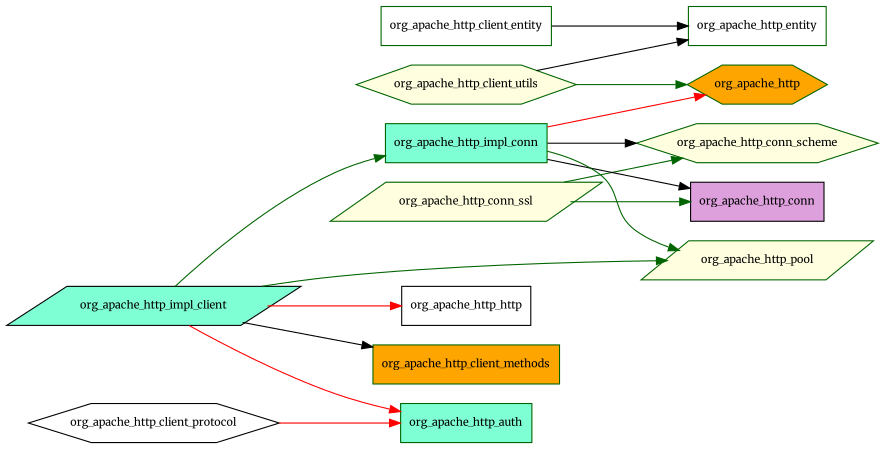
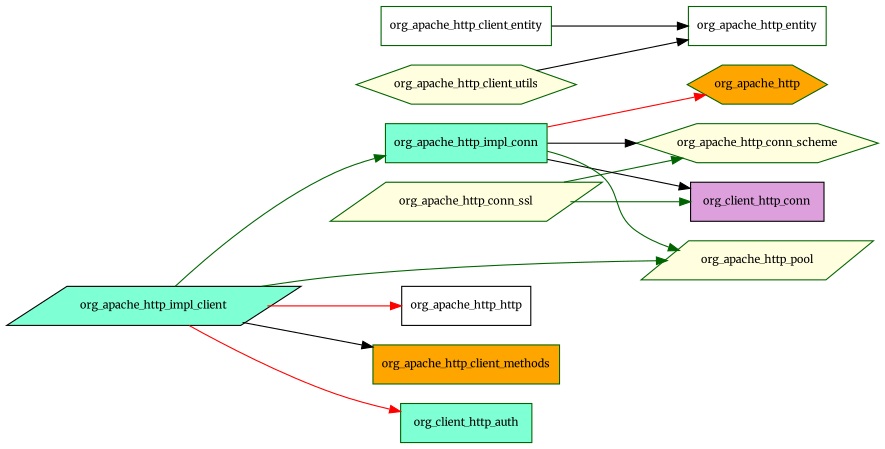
  digraph {
    fontname=Merriweather
    rankdir=LR
    node [color=darkgreen fillcolor=white fontname=Merriweather fontsize=10.0 shape=box style=filled]
    edge [color=darkgreen fontname=Merriweather]
    org_apache_http_client_entity
    org_apache_http_entity
-   org_apache_http_client_protocol [color=black shape=hexagon]
-   org_apache_http_auth [fillcolor=aquamarine]
+   org_apache_http_auth [fillcolor=aquamarine label=org_client_http_auth]
    org_apache_http_client_utils [fillcolor=lightyellow shape=hexagon]
    org_apache_http [fillcolor=orange shape=hexagon]
    org_apache_http_conn_ssl [fillcolor=lightyellow shape=parallelogram]
-   org_apache_http_conn [color=black fillcolor=plum]
+   org_apache_http_conn [color=black fillcolor=plum label=org_client_http_conn]
    org_apache_http_conn_scheme [fillcolor=lightyellow shape=hexagon]
    org_apache_http_impl_client [color=black fillcolor=aquamarine shape=parallelogram]
    n11 [color=black label=org_apache_http_http]
    org_apache_http_client_methods [fillcolor=orange]
    org_apache_http_impl_conn [fillcolor=aquamarine]
    org_apache_http_pool [fillcolor=lightyellow shape=parallelogram]
    org_apache_http_client_entity -> org_apache_http_entity [color=black]
-   org_apache_http_client_protocol -> org_apache_http_auth [color=red]
    org_apache_http_client_utils -> org_apache_http_entity [color=black]
-   org_apache_http_client_utils -> org_apache_http
    org_apache_http_conn_ssl -> org_apache_http_conn
    org_apache_http_conn_ssl -> org_apache_http_conn_scheme
    org_apache_http_impl_client -> org_apache_http_auth [color=red]
    org_apache_http_impl_client -> n11 [color=red]
    org_apache_http_impl_client -> org_apache_http_client_methods [color=black]
    org_apache_http_impl_client -> org_apache_http_impl_conn
    org_apache_http_impl_client -> org_apache_http_pool
    org_apache_http_impl_conn -> org_apache_http [color=red]
    org_apache_http_impl_conn -> org_apache_http_conn [color=black]
    org_apache_http_impl_conn -> org_apache_http_conn_scheme [color=black]
    org_apache_http_impl_conn -> org_apache_http_pool
  }
